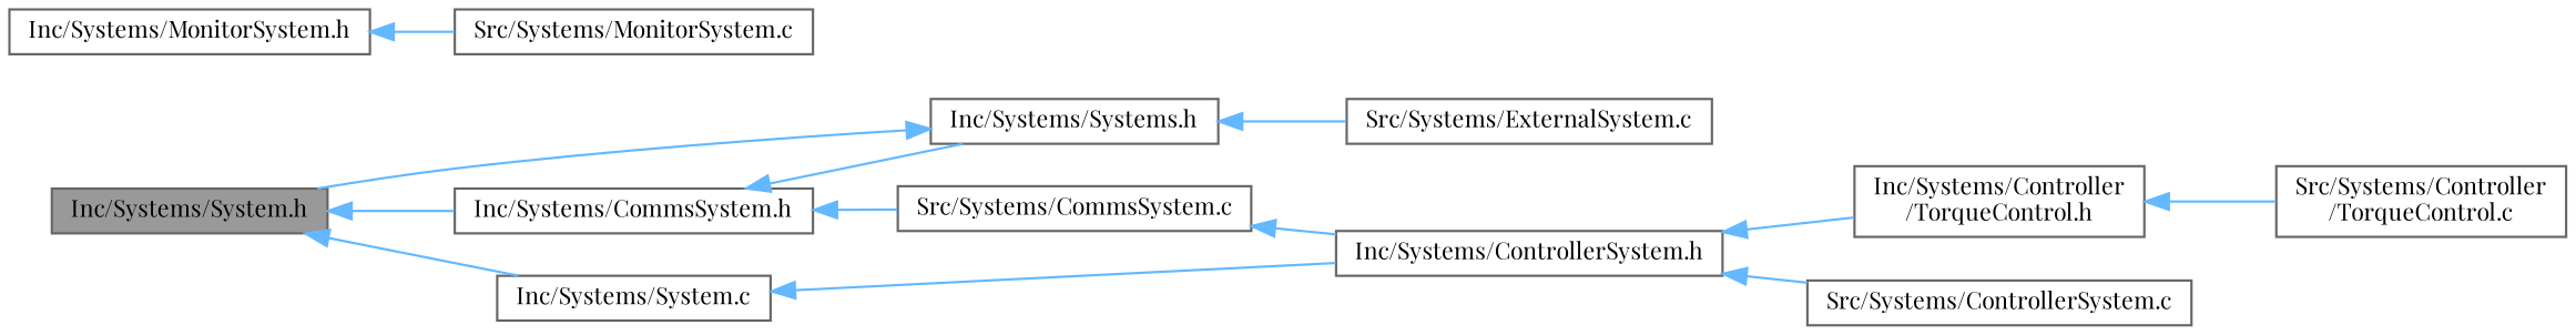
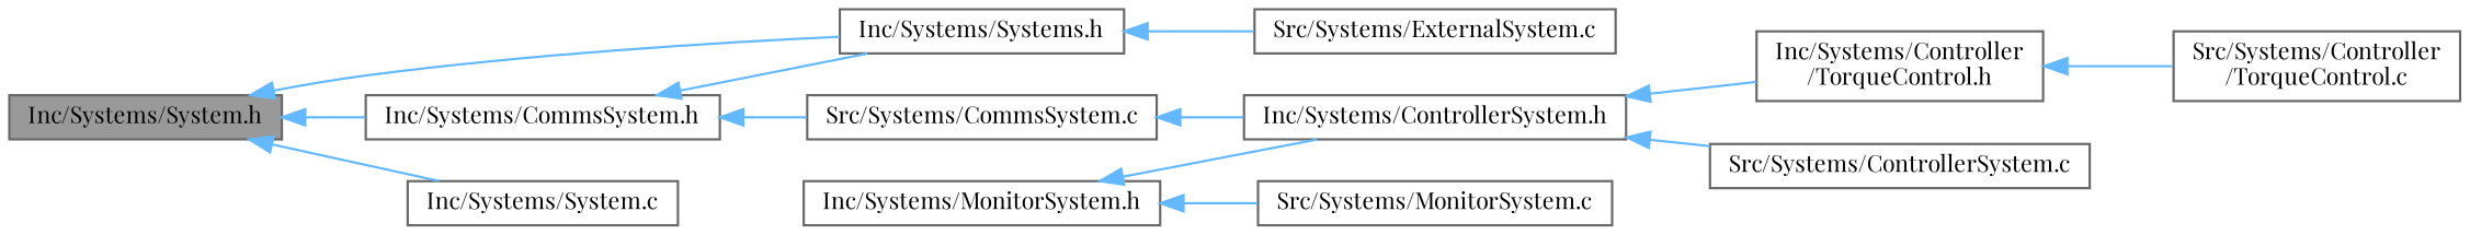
  digraph {
    fontname="Playfair Display"
    rankdir=LR
    node [color=grey40 fillcolor=white fontname="Playfair Display" fontsize=10 shape=box style=filled]
    edge [color=steelblue1 dir=back fontname="Playfair Display" fontsize=10 labelfontname=Helvetica labelfontsize=10 style=solid]
    n1 [color=gray40 fillcolor=grey60 fontcolor=black height=0.2 label="Inc/Systems/System.h" width=0.4]
    n2 [height=0.2 label="Inc/Systems/CommsSystem.h" width=0.4]
    n3 [height=0.2 label="Inc/Systems/Systems.h" width=0.4]
    n4 [height=0.2 label="Inc/Systems/System.c" width=0.4]
    n5 [height=0.2 label="Src/Systems/CommsSystem.c" width=0.4]
    n6 [height=0.2 label="Src/Systems/ExternalSystem.c" width=0.4]
    n7 [height=0.2 label="Inc/Systems/ControllerSystem.h" width=0.4]
    n8 [height=0.2 label="Inc/Systems/Controller\l/TorqueControl.h" width=0.4]
    n9 [height=0.2 label="Src/Systems/ControllerSystem.c" width=0.4]
    n10 [height=0.2 label="Inc/Systems/MonitorSystem.h" width=0.4]
    n11 [height=0.2 label="Src/Systems/MonitorSystem.c" width=0.4]
    n12 [height=0.2 label="Src/Systems/Controller\l/TorqueControl.c" width=0.4]
    n1 -> n2
-   n3 -> n1
+   n1 -> n3
    n1 -> n4
    n2 -> n3
    n2 -> n5
    n3 -> n6
    n5 -> n7
    n7 -> n8
    n7 -> n9
    n8 -> n12
-   n4 -> n7
+   n10 -> n7
    n10 -> n11
  }
